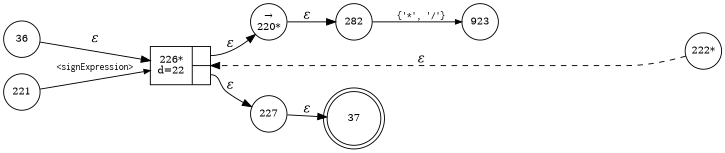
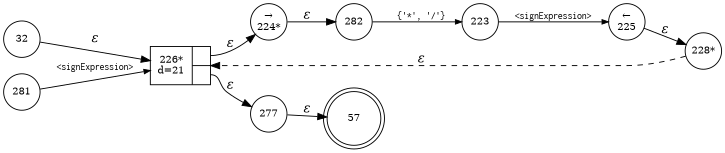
  digraph {
    rankdir=LR
    node [fixedsize=true fontsize=11 shape=circle peripheries=1]
    edge [fontname="Times-Italic"]
-   n1 [label=37 shape=doublecircle width=.6 peripheries=""]
-   n2 [label="&rarr;\n220*" width=.55]
+   n1 [label=57 shape=doublecircle width=.6 peripheries=""]
+   n2 [label="&rarr;\n224*" width=.55]
    n3 [label=282 width=.55]
-   n4 [label=923 width=.55]
-   n6 [label="222*" width=.55]
-   n7 [fixedsize=false label="{226*\nd=22|{<p0>|<p1>}}" shape=record]
-   n8 [label=227 width=.55]
-   n9 [label=36 width=.55]
-   n10 [label=221 width=.55]
+   n4 [label=223 width=.55]
+   n5 [label="&larr;\n225" width=.55]
+   n6 [label="228*" width=.55]
+   n7 [fixedsize=false label="{226*\nd=21|{<p0>|<p1>}}" shape=record]
+   n8 [label=277 width=.55]
+   n9 [label=32 width=.55]
+   n10 [label=281 width=.55]
    n2 -> n3 [label="&epsilon;"]
    n3 -> n4 [arrowhead=normal arrowsize=.7 fontname=Courier fontsize=11 label="{'*', '/'}"]
+   n4 -> n5 [arrowhead=normal arrowsize=.7 fontname=Courier fontsize=11 label="<signExpression>"]
+   n5 -> n6 [label="&epsilon;"]
    n6 -> n7 [label="&epsilon;" style=dashed]
    n7 -> n2 [label="&epsilon;" tailport=p0]
    n7 -> n8 [label="&epsilon;" tailport=p1]
    n8 -> n1 [label="&epsilon;"]
    n9 -> n7 [label="&epsilon;"]
    n10 -> n7 [arrowhead=normal arrowsize=.7 fontname=Courier fontsize=11 label="<signExpression>"]
  }
